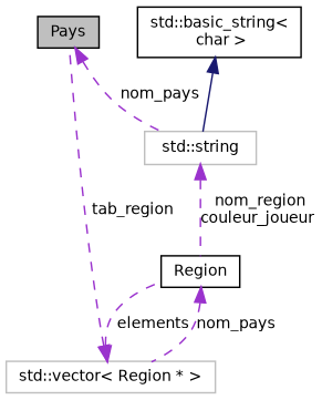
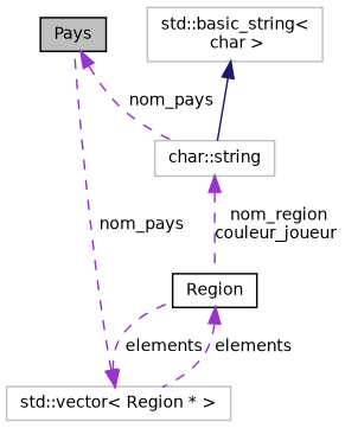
  digraph {
    node [color=grey75 fillcolor=white fontname=Helvetica fontsize=10 shape=record style=filled]
    edge [color=darkorchid3 dir=back fontname=Helvetica fontsize=10 labelfontname=Helvetica labelfontsize=10 style=dashed]
    n1 [color=black fillcolor=grey75 fontcolor=black height=0.2 label=Pays width=0.4]
-   n2 [height=0.2 label="std::string" width=0.4]
+   n2 [height=0.2 label="char::string" width=0.4]
    n3 [height=0.2 label="std::vector\< Region * \>" width=0.4]
    n4 [color=black height=0.2 label=Region width=0.4]
-   n5 [color=black height=0.2 label="std::basic_string\<\l char \>" width=0.4]
+   n5 [height=0.2 label="std::basic_string\<\l char \>" width=0.4]
    n1 -> n2 [label=" nom_pays"]
    n2 -> n4 [label=" nom_region\ncouleur_joueur"]
-   n3 -> n1 [label=" tab_region"]
+   n3 -> n1 [label=" nom_pays"]
    n3 -> n4 [label=" elements"]
-   n4 -> n3 [label=" nom_pays"]
+   n4 -> n3 [label=" elements"]
    n5 -> n2 [color=midnightblue style=solid]
  }
